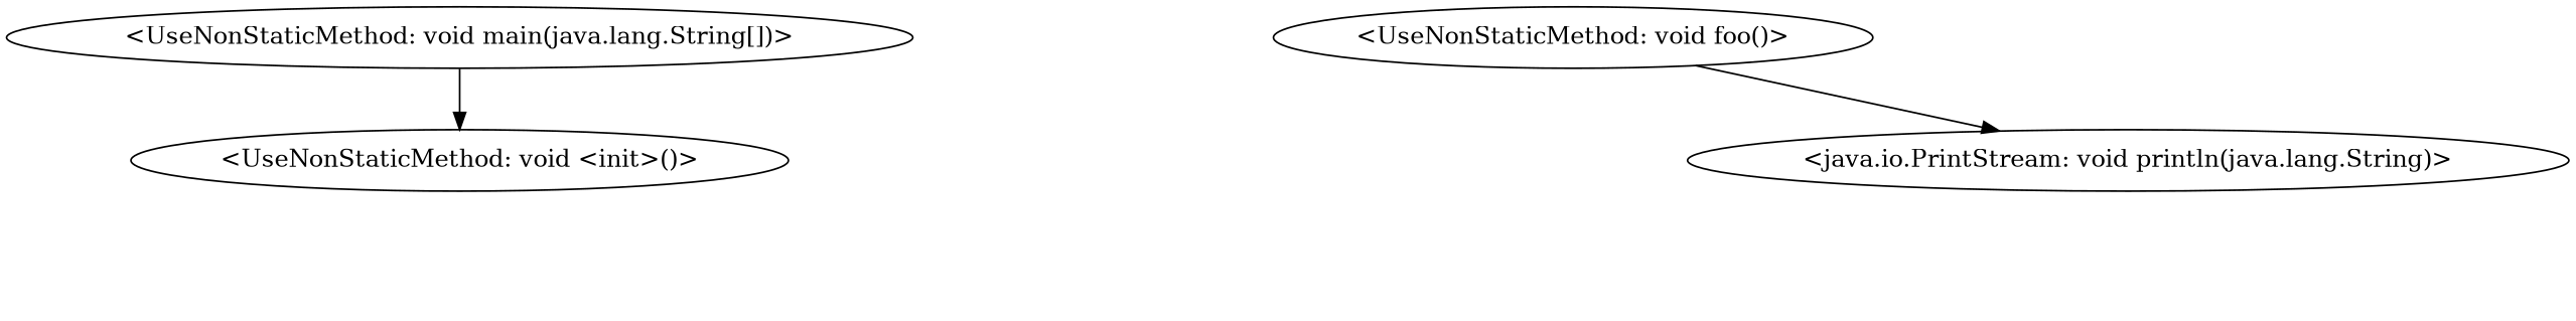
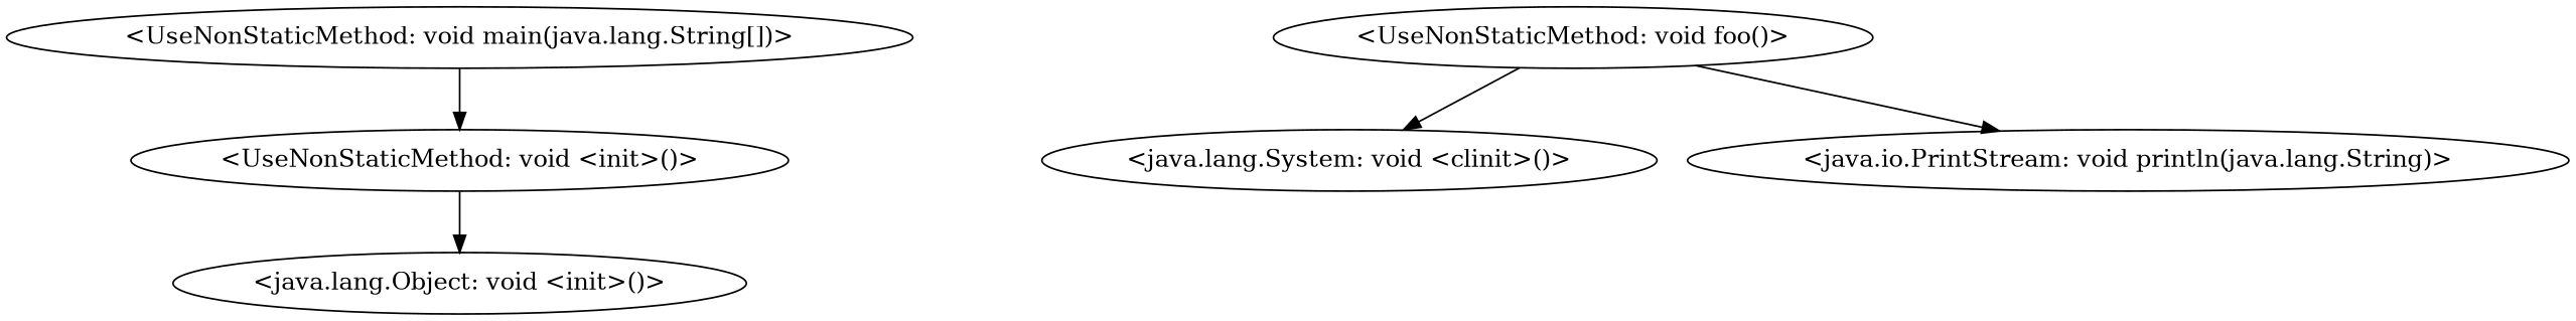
  digraph {
    "<UseNonStaticMethod: void main(java.lang.String[])>"
    "<UseNonStaticMethod: void <init>()>"
+   "<java.lang.Object: void <init>()>"
    "<UseNonStaticMethod: void foo()>"
+   "<java.lang.System: void <clinit>()>"
    "<java.io.PrintStream: void println(java.lang.String)>"
    "<UseNonStaticMethod: void main(java.lang.String[])>" -> "<UseNonStaticMethod: void <init>()>"
+   "<UseNonStaticMethod: void <init>()>" -> "<java.lang.Object: void <init>()>"
+   "<UseNonStaticMethod: void foo()>" -> "<java.lang.System: void <clinit>()>"
    "<UseNonStaticMethod: void foo()>" -> "<java.io.PrintStream: void println(java.lang.String)>"
  }
